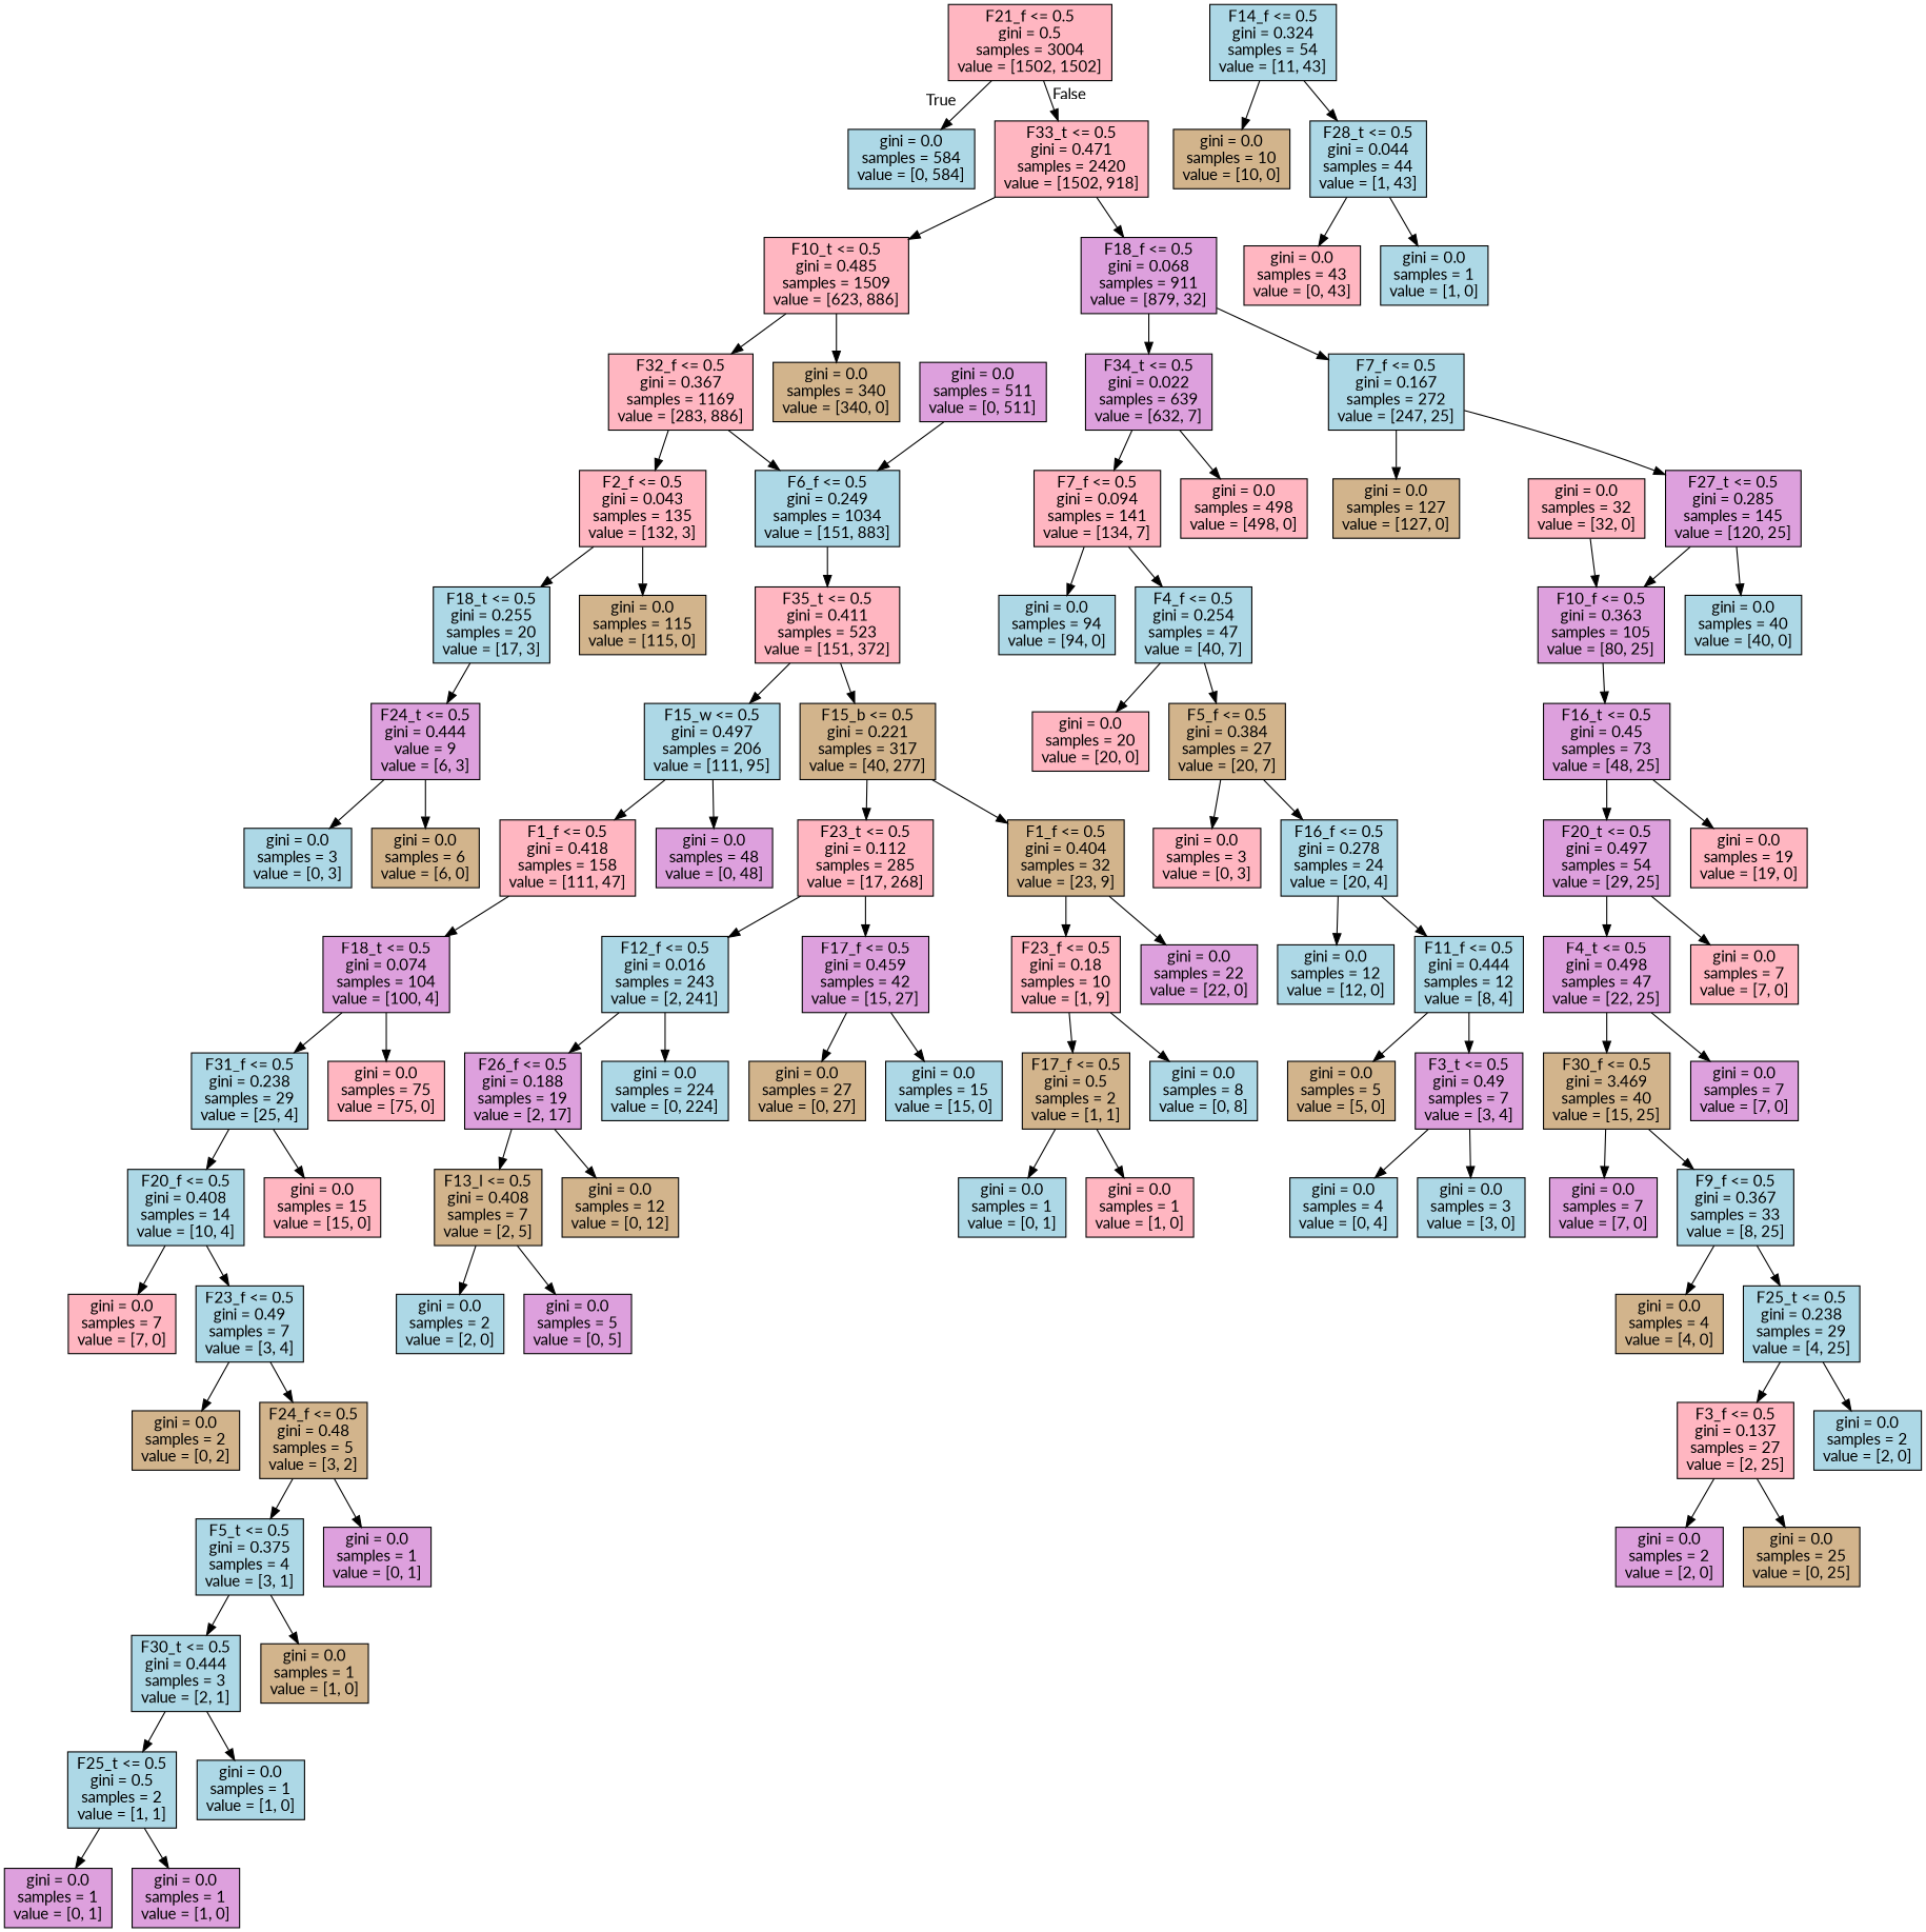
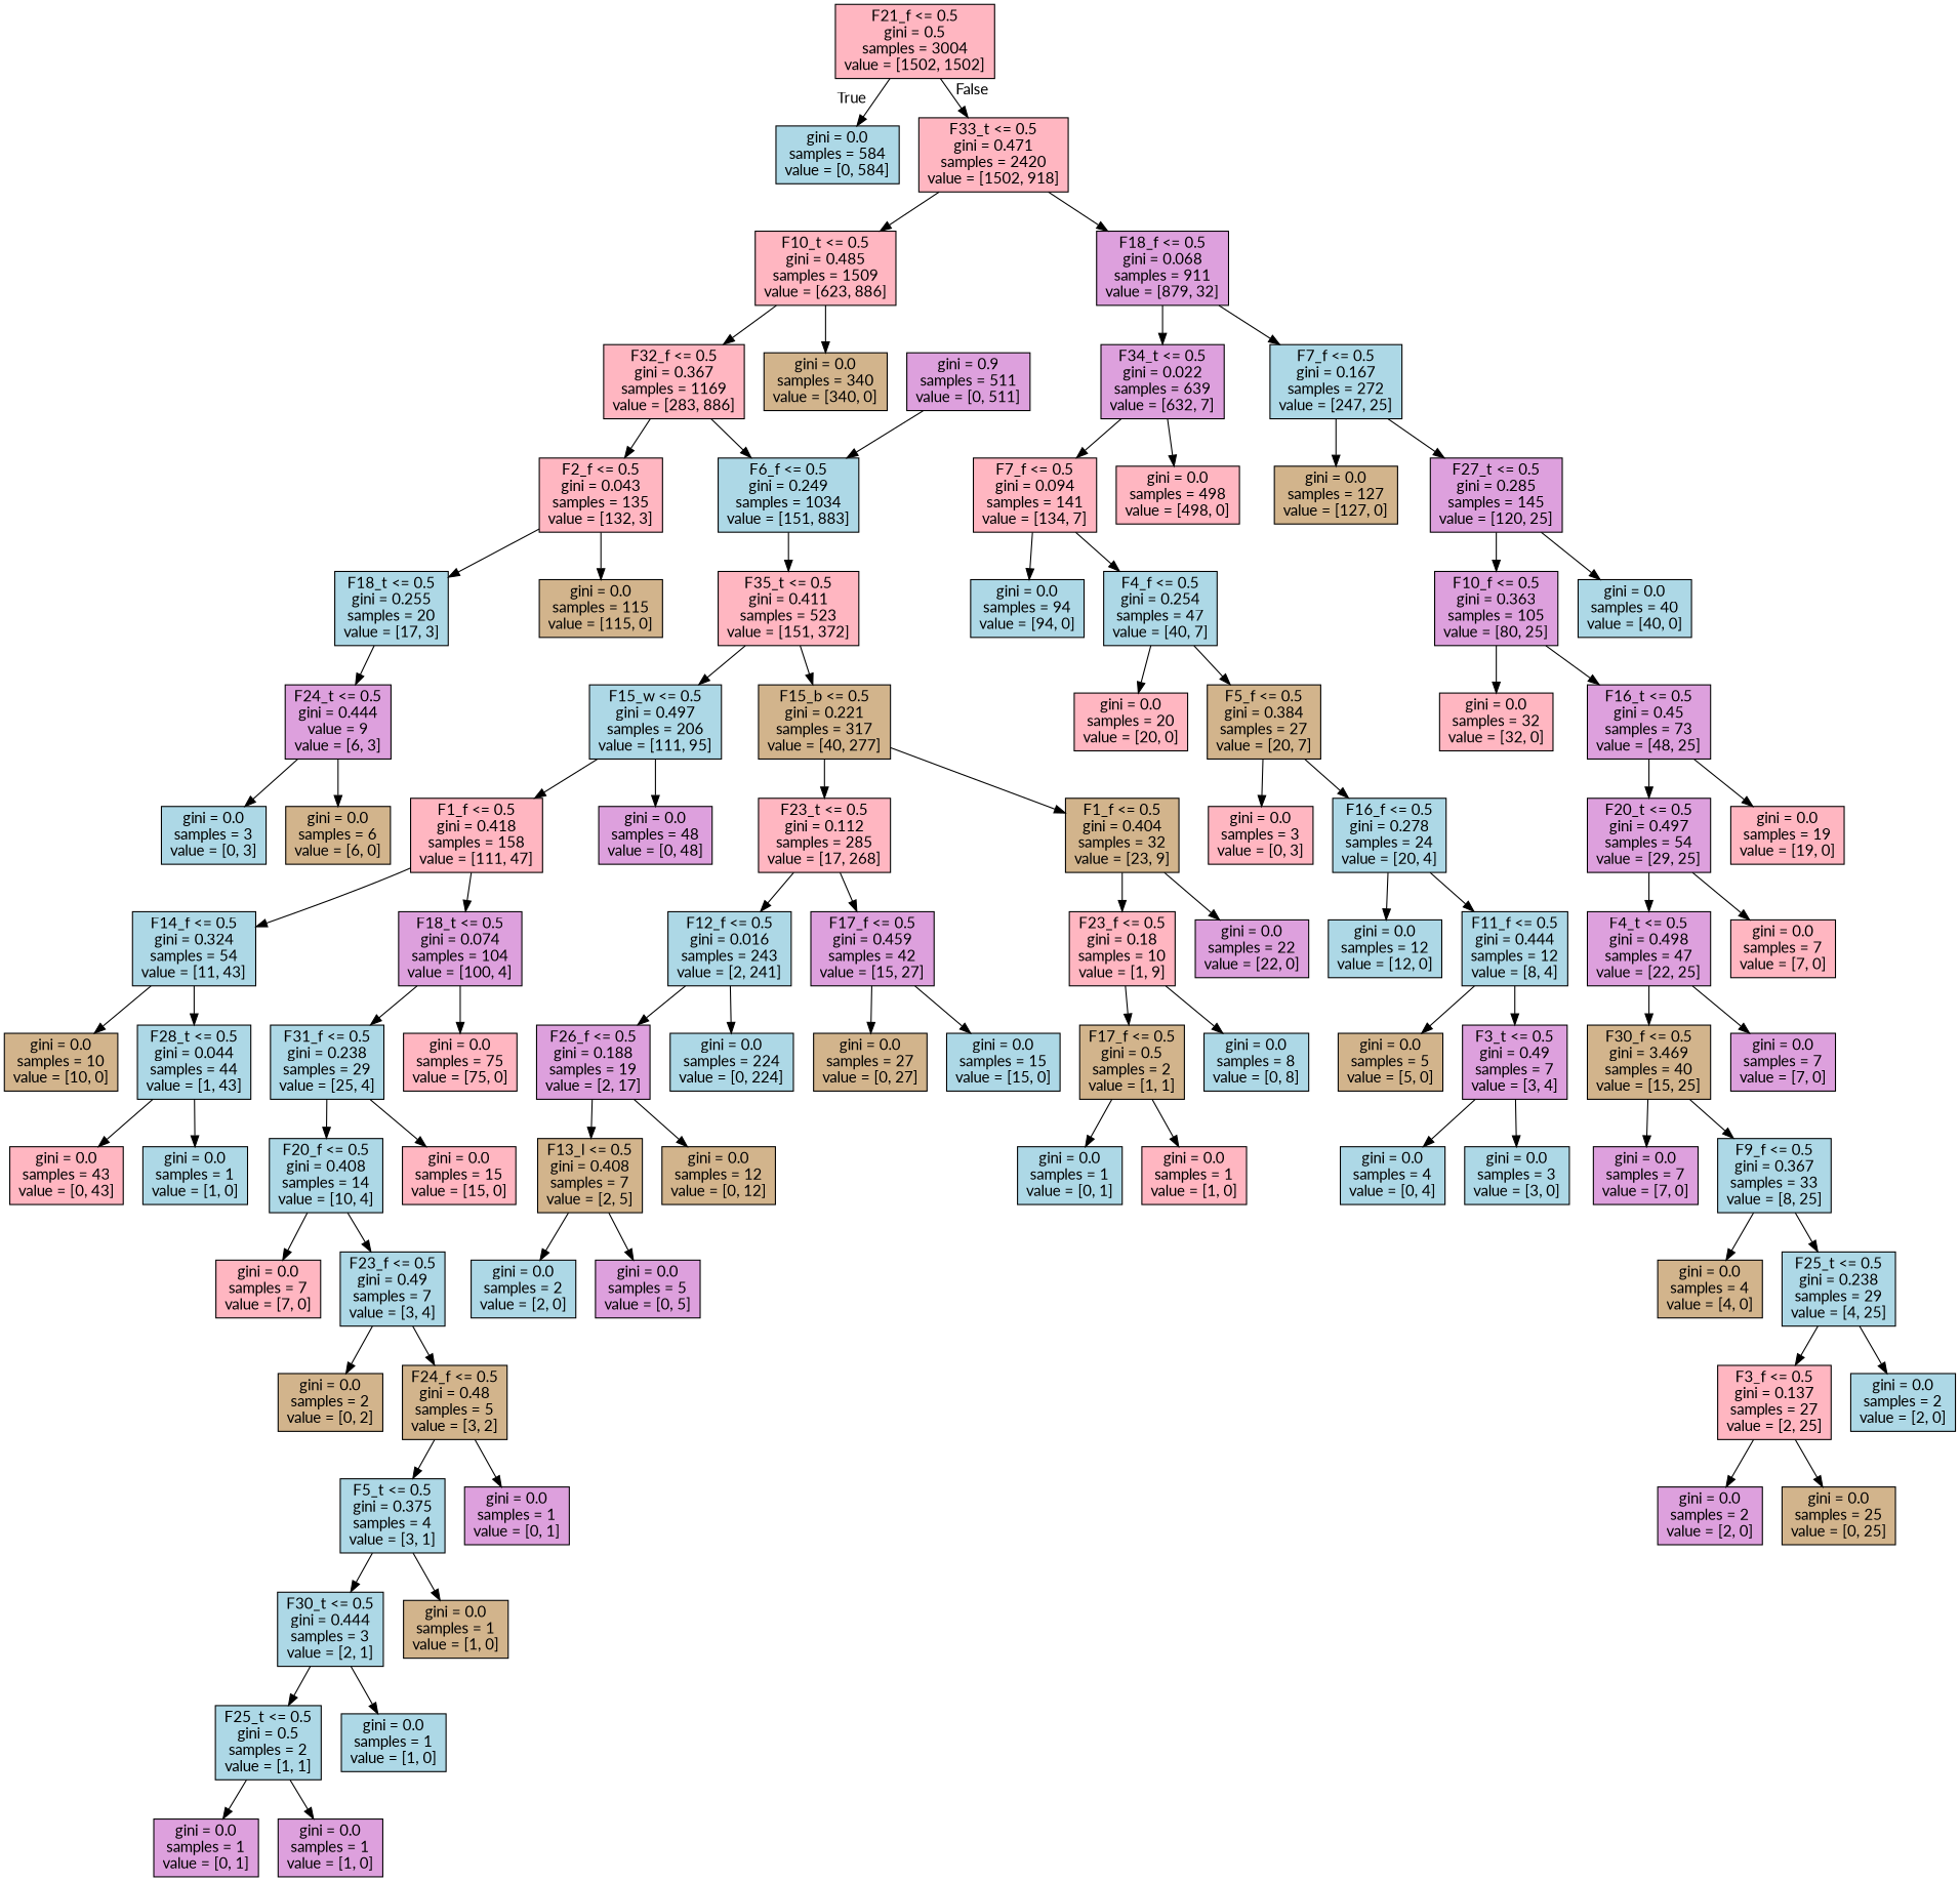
  digraph {
    fontname=Lato
    node [fillcolor=lightblue fontname=Lato shape=box style=filled]
    edge [fontname=Lato]
    n1 [fillcolor=lightpink label="F21_f <= 0.5\ngini = 0.5\nsamples = 3004\nvalue = [1502, 1502]"]
    n2 [label="gini = 0.0\nsamples = 584\nvalue = [0, 584]"]
    n3 [fillcolor=lightpink label="F33_t <= 0.5\ngini = 0.471\nsamples = 2420\nvalue = [1502, 918]"]
    n4 [fillcolor=lightpink label="F10_t <= 0.5\ngini = 0.485\nsamples = 1509\nvalue = [623, 886]"]
    n5 [fillcolor=plum label="F18_f <= 0.5\ngini = 0.068\nsamples = 911\nvalue = [879, 32]"]
    n6 [fillcolor=lightpink label="F32_f <= 0.5\ngini = 0.367\nsamples = 1169\nvalue = [283, 886]"]
    n7 [fillcolor=tan label="gini = 0.0\nsamples = 340\nvalue = [340, 0]"]
    n8 [fillcolor=plum label="F34_t <= 0.5\ngini = 0.022\nsamples = 639\nvalue = [632, 7]"]
    n9 [label="F7_f <= 0.5\ngini = 0.167\nsamples = 272\nvalue = [247, 25]"]
    n10 [fillcolor=lightpink label="F2_f <= 0.5\ngini = 0.043\nsamples = 135\nvalue = [132, 3]"]
    n11 [label="F6_f <= 0.5\ngini = 0.249\nsamples = 1034\nvalue = [151, 883]"]
    n12 [label="F18_t <= 0.5\ngini = 0.255\nsamples = 20\nvalue = [17, 3]"]
    n13 [fillcolor=tan label="gini = 0.0\nsamples = 115\nvalue = [115, 0]"]
    n14 [fillcolor=lightpink label="F35_t <= 0.5\ngini = 0.411\nsamples = 523\nvalue = [151, 372]"]
    n15 [fillcolor=plum label="F24_t <= 0.5\ngini = 0.444\nvalue = 9\nvalue = [6, 3]"]
    n16 [label="gini = 0.0\nsamples = 3\nvalue = [0, 3]"]
    n17 [fillcolor=tan label="gini = 0.0\nsamples = 6\nvalue = [6, 0]"]
-   n18 [fillcolor=plum label="gini = 0.0\nsamples = 511\nvalue = [0, 511]"]
+   n18 [fillcolor=plum label="gini = 0.9\nsamples = 511\nvalue = [0, 511]"]
    n19 [label="F15_w <= 0.5\ngini = 0.497\nsamples = 206\nvalue = [111, 95]"]
    n20 [fillcolor=tan label="F15_b <= 0.5\ngini = 0.221\nsamples = 317\nvalue = [40, 277]"]
    n21 [fillcolor=lightpink label="F1_f <= 0.5\ngini = 0.418\nsamples = 158\nvalue = [111, 47]"]
    n22 [fillcolor=plum label="gini = 0.0\nsamples = 48\nvalue = [0, 48]"]
    n23 [fillcolor=lightpink label="F23_t <= 0.5\ngini = 0.112\nsamples = 285\nvalue = [17, 268]"]
    n24 [fillcolor=tan label="F1_f <= 0.5\ngini = 0.404\nsamples = 32\nvalue = [23, 9]"]
    n25 [label="F14_f <= 0.5\ngini = 0.324\nsamples = 54\nvalue = [11, 43]"]
    n26 [fillcolor=plum label="F18_t <= 0.5\ngini = 0.074\nsamples = 104\nvalue = [100, 4]"]
    n27 [fillcolor=tan label="gini = 0.0\nsamples = 10\nvalue = [10, 0]"]
    n28 [label="F28_t <= 0.5\ngini = 0.044\nsamples = 44\nvalue = [1, 43]"]
    n29 [label="F31_f <= 0.5\ngini = 0.238\nsamples = 29\nvalue = [25, 4]"]
    n30 [fillcolor=lightpink label="gini = 0.0\nsamples = 75\nvalue = [75, 0]"]
    n31 [fillcolor=lightpink label="gini = 0.0\nsamples = 43\nvalue = [0, 43]"]
    n32 [label="gini = 0.0\nsamples = 1\nvalue = [1, 0]"]
    n33 [label="F20_f <= 0.5\ngini = 0.408\nsamples = 14\nvalue = [10, 4]"]
    n34 [fillcolor=lightpink label="gini = 0.0\nsamples = 15\nvalue = [15, 0]"]
    n35 [fillcolor=lightpink label="gini = 0.0\nsamples = 7\nvalue = [7, 0]"]
    n36 [label="F23_f <= 0.5\ngini = 0.49\nsamples = 7\nvalue = [3, 4]"]
    n37 [fillcolor=tan label="gini = 0.0\nsamples = 2\nvalue = [0, 2]"]
    n38 [fillcolor=tan label="F24_f <= 0.5\ngini = 0.48\nsamples = 5\nvalue = [3, 2]"]
    n39 [label="F5_t <= 0.5\ngini = 0.375\nsamples = 4\nvalue = [3, 1]"]
    n40 [fillcolor=plum label="gini = 0.0\nsamples = 1\nvalue = [0, 1]"]
    n41 [label="F30_t <= 0.5\ngini = 0.444\nsamples = 3\nvalue = [2, 1]"]
    n42 [fillcolor=tan label="gini = 0.0\nsamples = 1\nvalue = [1, 0]"]
    n43 [label="F25_t <= 0.5\ngini = 0.5\nsamples = 2\nvalue = [1, 1]"]
    n44 [label="gini = 0.0\nsamples = 1\nvalue = [1, 0]"]
    n45 [fillcolor=plum label="gini = 0.0\nsamples = 1\nvalue = [0, 1]"]
    n46 [fillcolor=plum label="gini = 0.0\nsamples = 1\nvalue = [1, 0]"]
    n47 [label="F12_f <= 0.5\ngini = 0.016\nsamples = 243\nvalue = [2, 241]"]
    n48 [fillcolor=plum label="F17_f <= 0.5\ngini = 0.459\nsamples = 42\nvalue = [15, 27]"]
    n49 [fillcolor=lightpink label="F23_f <= 0.5\ngini = 0.18\nsamples = 10\nvalue = [1, 9]"]
    n50 [fillcolor=plum label="gini = 0.0\nsamples = 22\nvalue = [22, 0]"]
    n51 [fillcolor=plum label="F26_f <= 0.5\ngini = 0.188\nsamples = 19\nvalue = [2, 17]"]
    n52 [label="gini = 0.0\nsamples = 224\nvalue = [0, 224]"]
    n53 [fillcolor=tan label="gini = 0.0\nsamples = 27\nvalue = [0, 27]"]
    n54 [label="gini = 0.0\nsamples = 15\nvalue = [15, 0]"]
    n55 [fillcolor=tan label="F13_l <= 0.5\ngini = 0.408\nsamples = 7\nvalue = [2, 5]"]
    n56 [fillcolor=tan label="gini = 0.0\nsamples = 12\nvalue = [0, 12]"]
    n57 [label="gini = 0.0\nsamples = 2\nvalue = [2, 0]"]
    n58 [fillcolor=plum label="gini = 0.0\nsamples = 5\nvalue = [0, 5]"]
    n59 [fillcolor=tan label="F17_f <= 0.5\ngini = 0.5\nsamples = 2\nvalue = [1, 1]"]
    n60 [label="gini = 0.0\nsamples = 8\nvalue = [0, 8]"]
    n61 [label="gini = 0.0\nsamples = 1\nvalue = [0, 1]"]
    n62 [fillcolor=lightpink label="gini = 0.0\nsamples = 1\nvalue = [1, 0]"]
    n63 [fillcolor=lightpink label="F7_f <= 0.5\ngini = 0.094\nsamples = 141\nvalue = [134, 7]"]
    n64 [fillcolor=lightpink label="gini = 0.0\nsamples = 498\nvalue = [498, 0]"]
    n65 [fillcolor=tan label="gini = 0.0\nsamples = 127\nvalue = [127, 0]"]
    n66 [fillcolor=plum label="F27_t <= 0.5\ngini = 0.285\nsamples = 145\nvalue = [120, 25]"]
    n67 [label="gini = 0.0\nsamples = 94\nvalue = [94, 0]"]
    n68 [label="F4_f <= 0.5\ngini = 0.254\nsamples = 47\nvalue = [40, 7]"]
    n69 [fillcolor=lightpink label="gini = 0.0\nsamples = 20\nvalue = [20, 0]"]
    n70 [fillcolor=tan label="F5_f <= 0.5\ngini = 0.384\nsamples = 27\nvalue = [20, 7]"]
    n71 [fillcolor=lightpink label="gini = 0.0\nsamples = 3\nvalue = [0, 3]"]
    n72 [label="F16_f <= 0.5\ngini = 0.278\nsamples = 24\nvalue = [20, 4]"]
    n73 [label="gini = 0.0\nsamples = 12\nvalue = [12, 0]"]
    n74 [label="F11_f <= 0.5\ngini = 0.444\nsamples = 12\nvalue = [8, 4]"]
    n75 [fillcolor=tan label="gini = 0.0\nsamples = 5\nvalue = [5, 0]"]
    n76 [fillcolor=plum label="F3_t <= 0.5\ngini = 0.49\nsamples = 7\nvalue = [3, 4]"]
    n77 [label="gini = 0.0\nsamples = 4\nvalue = [0, 4]"]
    n78 [label="gini = 0.0\nsamples = 3\nvalue = [3, 0]"]
    n79 [fillcolor=plum label="F10_f <= 0.5\ngini = 0.363\nsamples = 105\nvalue = [80, 25]"]
    n80 [label="gini = 0.0\nsamples = 40\nvalue = [40, 0]"]
    n81 [fillcolor=lightpink label="gini = 0.0\nsamples = 32\nvalue = [32, 0]"]
    n82 [fillcolor=plum label="F16_t <= 0.5\ngini = 0.45\nsamples = 73\nvalue = [48, 25]"]
    n83 [fillcolor=plum label="F20_t <= 0.5\ngini = 0.497\nsamples = 54\nvalue = [29, 25]"]
    n84 [fillcolor=lightpink label="gini = 0.0\nsamples = 19\nvalue = [19, 0]"]
    n85 [fillcolor=plum label="F4_t <= 0.5\ngini = 0.498\nsamples = 47\nvalue = [22, 25]"]
    n86 [fillcolor=lightpink label="gini = 0.0\nsamples = 7\nvalue = [7, 0]"]
    n87 [fillcolor=tan label="F30_f <= 0.5\ngini = 3.469\nsamples = 40\nvalue = [15, 25]"]
    n88 [fillcolor=plum label="gini = 0.0\nsamples = 7\nvalue = [7, 0]"]
    n89 [fillcolor=plum label="gini = 0.0\nsamples = 7\nvalue = [7, 0]"]
    n90 [label="F9_f <= 0.5\ngini = 0.367\nsamples = 33\nvalue = [8, 25]"]
    n91 [fillcolor=tan label="gini = 0.0\nsamples = 4\nvalue = [4, 0]"]
    n92 [label="F25_t <= 0.5\ngini = 0.238\nsamples = 29\nvalue = [4, 25]"]
    n93 [fillcolor=lightpink label="F3_f <= 0.5\ngini = 0.137\nsamples = 27\nvalue = [2, 25]"]
    n94 [label="gini = 0.0\nsamples = 2\nvalue = [2, 0]"]
    n95 [fillcolor=plum label="gini = 0.0\nsamples = 2\nvalue = [2, 0]"]
    n96 [fillcolor=tan label="gini = 0.0\nsamples = 25\nvalue = [0, 25]"]
    n1 -> n2 [headlabel=True labelangle=45 labeldistance=2.5]
    n1 -> n3 [headlabel=False labelangle=-45 labeldistance=2.5]
    n3 -> n4
    n3 -> n5
    n4 -> n6
    n4 -> n7
    n5 -> n8
    n5 -> n9
    n6 -> n10
    n6 -> n11
    n8 -> n63
    n8 -> n64
    n9 -> n65
    n9 -> n66
    n10 -> n12
    n10 -> n13
    n11 -> n14
    n12 -> n15
    n14 -> n19
    n14 -> n20
    n15 -> n16
    n15 -> n17
    n18 -> n11
    n19 -> n21
    n19 -> n22
    n20 -> n23
    n20 -> n24
+   n21 -> n25
    n21 -> n26
    n23 -> n47
    n23 -> n48
    n24 -> n49
    n24 -> n50
    n25 -> n27
    n25 -> n28
    n26 -> n29
    n26 -> n30
    n28 -> n31
    n28 -> n32
    n29 -> n33
    n29 -> n34
    n33 -> n35
    n33 -> n36
    n36 -> n37
    n36 -> n38
    n38 -> n39
    n38 -> n40
    n39 -> n41
    n39 -> n42
    n41 -> n43
    n41 -> n44
    n43 -> n45
    n43 -> n46
    n47 -> n51
    n47 -> n52
    n48 -> n53
    n48 -> n54
    n49 -> n59
    n49 -> n60
    n51 -> n55
    n51 -> n56
    n55 -> n57
    n55 -> n58
    n59 -> n61
    n59 -> n62
    n63 -> n67
    n63 -> n68
    n66 -> n79
    n66 -> n80
    n68 -> n69
    n68 -> n70
    n70 -> n71
    n70 -> n72
    n72 -> n73
    n72 -> n74
    n74 -> n75
    n74 -> n76
    n76 -> n77
    n76 -> n78
-   n81 -> n79
+   n79 -> n81
    n79 -> n82
    n82 -> n83
    n82 -> n84
    n83 -> n85
    n83 -> n86
    n85 -> n87
    n85 -> n88
    n87 -> n89
    n87 -> n90
    n90 -> n91
    n90 -> n92
    n92 -> n93
    n92 -> n94
    n93 -> n95
    n93 -> n96
  }
